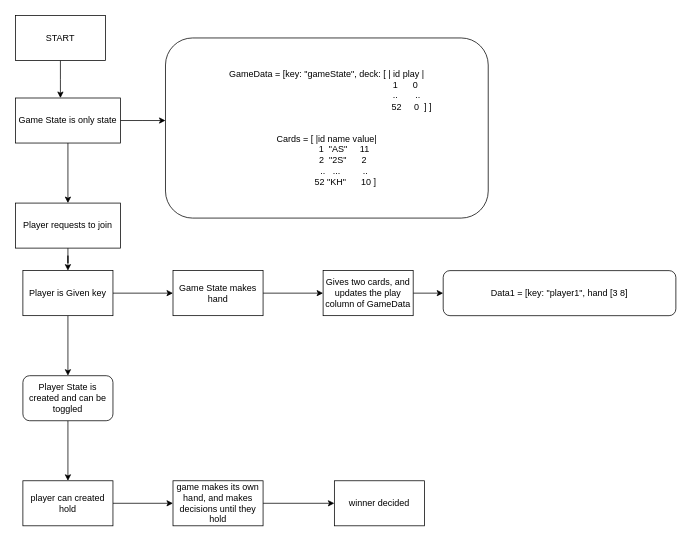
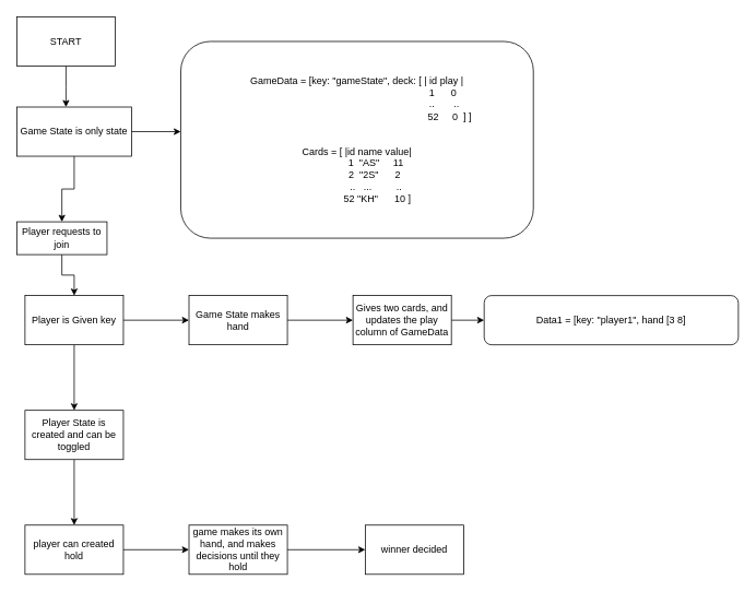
  <mxCell id="0" />
  <mxCell id="1" parent="0" />
  <mxCell id="2" style="edgeStyle=orthogonalEdgeStyle;rounded=0;orthogonalLoop=1;jettySize=auto;html=1;" edge="1" parent="1" source="3"><mxGeometry relative="1" as="geometry"><mxPoint x="80" y="130" as="targetPoint" /></mxGeometry></mxCell>
  <mxCell id="3" value="START" style="rounded=0;whiteSpace=wrap;html=1;" vertex="1" parent="1"><mxGeometry x="20" y="20" width="120" height="60" as="geometry" /></mxCell>
  <mxCell id="4" style="edgeStyle=orthogonalEdgeStyle;rounded=0;orthogonalLoop=1;jettySize=auto;html=1;" edge="1" parent="1" source="6"><mxGeometry relative="1" as="geometry"><mxPoint x="220" y="160" as="targetPoint" /></mxGeometry></mxCell>
  <mxCell id="5" value="" style="edgeStyle=orthogonalEdgeStyle;rounded=0;orthogonalLoop=1;jettySize=auto;html=1;" edge="1" parent="1" source="6" target="9"><mxGeometry relative="1" as="geometry" /></mxCell>
  <mxCell id="6" value="Game State is only state" style="rounded=0;whiteSpace=wrap;html=1;" vertex="1" parent="1"><mxGeometry x="20" y="130" width="140" height="60" as="geometry" /></mxCell>
  <mxCell id="7" value="GameData = [key: &quot;gameState&quot;, deck: [ | id play |&lt;br&gt;&lt;span style=&quot;white-space: pre;&quot;&gt;&#09;&lt;/span&gt;&lt;span style=&quot;white-space: pre;&quot;&gt;&#09;&lt;/span&gt;&lt;span style=&quot;white-space: pre;&quot;&gt;&#09;&lt;/span&gt;&lt;span style=&quot;white-space: pre;&quot;&gt;&#09;&lt;/span&gt;&lt;span style=&quot;white-space: pre;&quot;&gt;&#09;&lt;/span&gt;&lt;span style=&quot;white-space: pre;&quot;&gt;&#09;&lt;span style=&quot;white-space: pre;&quot;&gt;&#09;&lt;/span&gt; &lt;/span&gt;&amp;nbsp; &amp;nbsp; &amp;nbsp; 1&amp;nbsp;&amp;nbsp; &amp;nbsp; &amp;nbsp;0&lt;br&gt;&lt;span style=&quot;white-space: pre;&quot;&gt;&#09;&lt;/span&gt;&lt;span style=&quot;white-space: pre;&quot;&gt;&#09;&lt;/span&gt;&lt;span style=&quot;white-space: pre;&quot;&gt;&#09;&lt;/span&gt;&lt;span style=&quot;white-space: pre;&quot;&gt;&#09;&lt;/span&gt;&lt;span style=&quot;white-space: pre;&quot;&gt;&#09;&lt;/span&gt;&amp;nbsp; &amp;nbsp; &amp;nbsp; &amp;nbsp; &amp;nbsp;&amp;nbsp;&lt;span style=&quot;white-space: pre;&quot;&gt;&#09;&lt;/span&gt;&lt;span style=&quot;white-space: pre;&quot;&gt;&#09;&lt;/span&gt;..&amp;nbsp; &amp;nbsp; &amp;nbsp; &amp;nbsp;..&lt;br&gt;&lt;span style=&quot;white-space: pre;&quot;&gt;&#09;&lt;/span&gt;&lt;span style=&quot;white-space: pre;&quot;&gt;&#09;&lt;/span&gt;&lt;span style=&quot;white-space: pre;&quot;&gt;&#09;&lt;/span&gt;&lt;span style=&quot;white-space: pre;&quot;&gt;&#09;&lt;/span&gt;&amp;nbsp; &amp;nbsp; &amp;nbsp; &amp;nbsp;&amp;nbsp;&lt;span style=&quot;white-space: pre;&quot;&gt;&#09;&lt;/span&gt;&lt;span style=&quot;white-space: pre;&quot;&gt;&#09;&lt;/span&gt;&amp;nbsp; &amp;nbsp; &amp;nbsp; &amp;nbsp; &amp;nbsp; &amp;nbsp; 52&amp;nbsp; &amp;nbsp; &amp;nbsp;0&amp;nbsp; ] ]&lt;br&gt;&lt;br&gt;&lt;br&gt;Cards = [ |id name value|&lt;br&gt;&amp;nbsp; &amp;nbsp; &amp;nbsp; &amp;nbsp; &amp;nbsp; &amp;nbsp; &amp;nbsp; 1&amp;nbsp; &quot;AS&quot;&amp;nbsp; &amp;nbsp; &amp;nbsp;11&lt;br&gt;&amp;nbsp; &amp;nbsp; &amp;nbsp; &amp;nbsp; &amp;nbsp; &amp;nbsp; &amp;nbsp;2&amp;nbsp; &quot;2S&quot;&amp;nbsp; &amp;nbsp; &amp;nbsp; 2&lt;br&gt;&amp;nbsp; &amp;nbsp; &amp;nbsp; &amp;nbsp; &amp;nbsp; &amp;nbsp; &amp;nbsp; ..&amp;nbsp; &amp;nbsp;...&amp;nbsp; &amp;nbsp; &amp;nbsp; &amp;nbsp; &amp;nbsp;..&lt;br&gt;&amp;nbsp; &amp;nbsp; &amp;nbsp; &amp;nbsp; &amp;nbsp; &amp;nbsp; &amp;nbsp; &amp;nbsp;52 &quot;KH&quot;&amp;nbsp; &amp;nbsp; &amp;nbsp; 10 ]" style="rounded=1;whiteSpace=wrap;html=1;" vertex="1" parent="1"><mxGeometry x="220" y="50" width="430" height="240" as="geometry" /></mxCell>
  <mxCell id="8" value="" style="edgeStyle=orthogonalEdgeStyle;rounded=0;orthogonalLoop=1;jettySize=auto;html=1;" edge="1" parent="1" source="9" target="12"><mxGeometry relative="1" as="geometry" /></mxCell>
- <mxCell id="9" value="Player requests to join" style="rounded=0;whiteSpace=wrap;html=1;" vertex="1" parent="1"><mxGeometry x="20" y="270" width="140" height="60" as="geometry" /></mxCell>
+ <mxCell id="9" value="Player requests to join" style="rounded=0;whiteSpace=wrap;html=1;" vertex="1" parent="1"><mxGeometry x="20" y="270" width="110" height="40" as="geometry" /></mxCell>
  <mxCell id="10" value="" style="edgeStyle=orthogonalEdgeStyle;rounded=0;orthogonalLoop=1;jettySize=auto;html=1;" edge="1" parent="1" source="12" target="14"><mxGeometry relative="1" as="geometry" /></mxCell>
  <mxCell id="11" value="" style="edgeStyle=orthogonalEdgeStyle;rounded=0;orthogonalLoop=1;jettySize=auto;html=1;" edge="1" parent="1" source="12" target="16"><mxGeometry relative="1" as="geometry" /></mxCell>
  <mxCell id="12" value="Player is Given key" style="whiteSpace=wrap;html=1;rounded=0;" vertex="1" parent="1"><mxGeometry x="30" y="360" width="120" height="60" as="geometry" /></mxCell>
  <mxCell id="13" value="" style="edgeStyle=orthogonalEdgeStyle;rounded=0;orthogonalLoop=1;jettySize=auto;html=1;" edge="1" parent="1" source="14" target="21"><mxGeometry relative="1" as="geometry" /></mxCell>
- <mxCell id="14" value="Player State is created and can be toggled" style="whiteSpace=wrap;html=1;rounded=1;" vertex="1" parent="1"><mxGeometry x="30" y="500" width="120" height="60" as="geometry" /></mxCell>
+ <mxCell id="14" value="Player State is created and can be toggled" style="whiteSpace=wrap;html=1;rounded=0;" vertex="1" parent="1"><mxGeometry x="30" y="500" width="120" height="60" as="geometry" /></mxCell>
  <mxCell id="15" value="" style="edgeStyle=orthogonalEdgeStyle;rounded=0;orthogonalLoop=1;jettySize=auto;html=1;" edge="1" parent="1" source="16" target="18"><mxGeometry relative="1" as="geometry" /></mxCell>
  <mxCell id="16" value="Game State makes hand" style="whiteSpace=wrap;html=1;rounded=0;" vertex="1" parent="1"><mxGeometry x="230" y="360" width="120" height="60" as="geometry" /></mxCell>
  <mxCell id="17" style="edgeStyle=orthogonalEdgeStyle;rounded=0;orthogonalLoop=1;jettySize=auto;html=1;entryX=0;entryY=0.5;entryDx=0;entryDy=0;" edge="1" parent="1" source="18" target="19"><mxGeometry relative="1" as="geometry" /></mxCell>
  <mxCell id="18" value="Gives two cards, and updates the play column of GameData" style="whiteSpace=wrap;html=1;rounded=0;" vertex="1" parent="1"><mxGeometry x="430" y="360" width="120" height="60" as="geometry" /></mxCell>
  <mxCell id="19" value="Data1 = [key: &quot;player1&quot;, hand [3 8]" style="rounded=1;whiteSpace=wrap;html=1;" vertex="1" parent="1"><mxGeometry x="590" y="360" width="310" height="60" as="geometry" /></mxCell>
  <mxCell id="20" value="" style="edgeStyle=orthogonalEdgeStyle;rounded=0;orthogonalLoop=1;jettySize=auto;html=1;" edge="1" parent="1" source="21" target="23"><mxGeometry relative="1" as="geometry" /></mxCell>
  <mxCell id="21" value="player can created hold" style="whiteSpace=wrap;html=1;rounded=0;" vertex="1" parent="1"><mxGeometry x="30" y="640" width="120" height="60" as="geometry" /></mxCell>
  <mxCell id="22" value="" style="edgeStyle=orthogonalEdgeStyle;rounded=0;orthogonalLoop=1;jettySize=auto;html=1;" edge="1" parent="1" source="23" target="24"><mxGeometry relative="1" as="geometry" /></mxCell>
  <mxCell id="23" value="game makes its own hand, and makes decisions until they hold" style="whiteSpace=wrap;html=1;rounded=0;" vertex="1" parent="1"><mxGeometry x="230" y="640" width="120" height="60" as="geometry" /></mxCell>
  <mxCell id="24" value="winner decided" style="whiteSpace=wrap;html=1;rounded=0;" vertex="1" parent="1"><mxGeometry x="445" y="640" width="120" height="60" as="geometry" /></mxCell>
